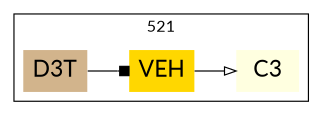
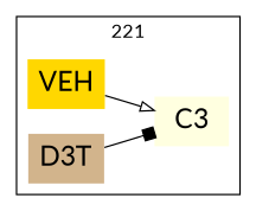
  strict digraph {
    fontname=Lato
    rankdir=LR
    node [fontname=Lato fontsize=20 shape=plaintext style=filled]
    edge [fontname=Lato]
    n1 [color=deeppink fillcolor=gold label=VEH]
    n2 [color=red fillcolor=tan label=D3T]
    n3 [color=brown fillcolor=lightyellow label=C3]
    subgraph cluster_1 {
-     label=521
+     label=221
      labeldoc=t
      n1
      n2
      n3
    }
    n1 -> n3 [arrowhead=onormal]
-   n2 -> n1 [arrowhead=box]
+   n2 -> n3 [arrowhead=box]
  }
